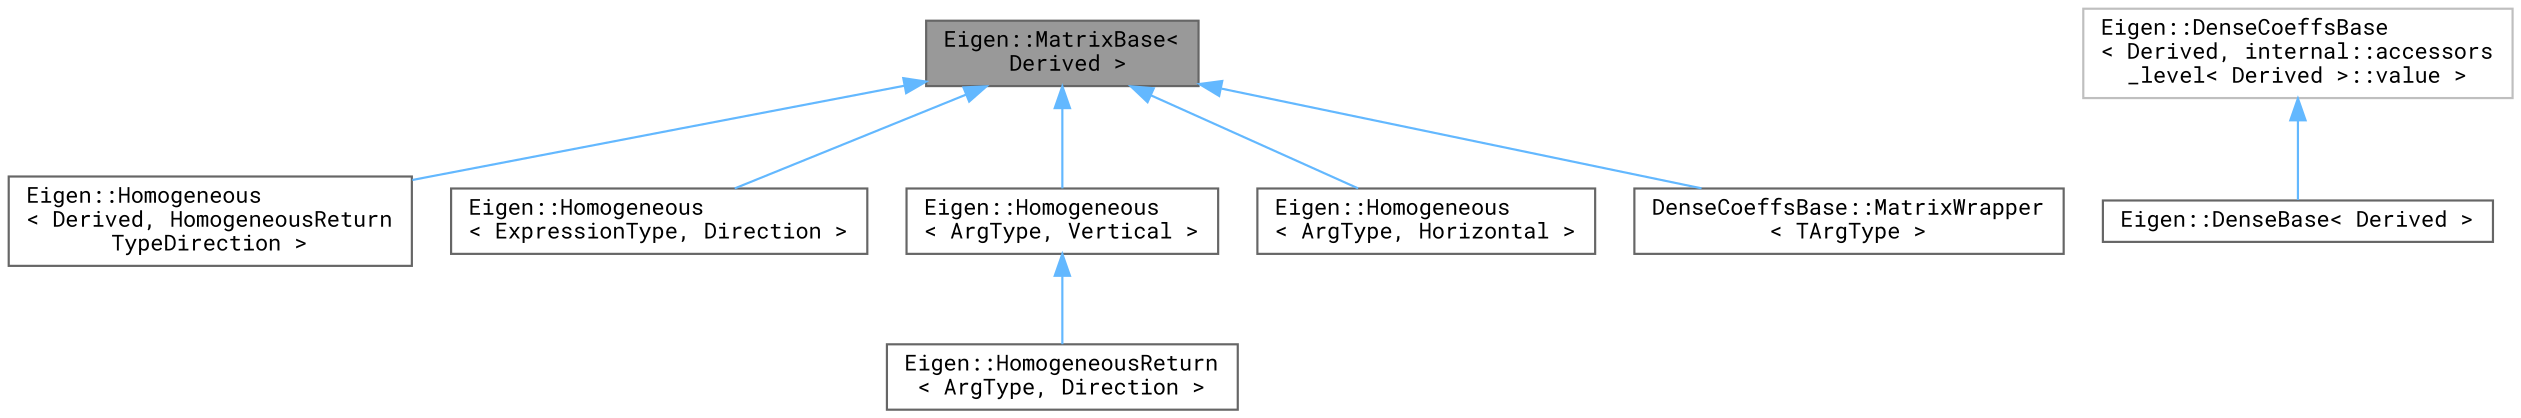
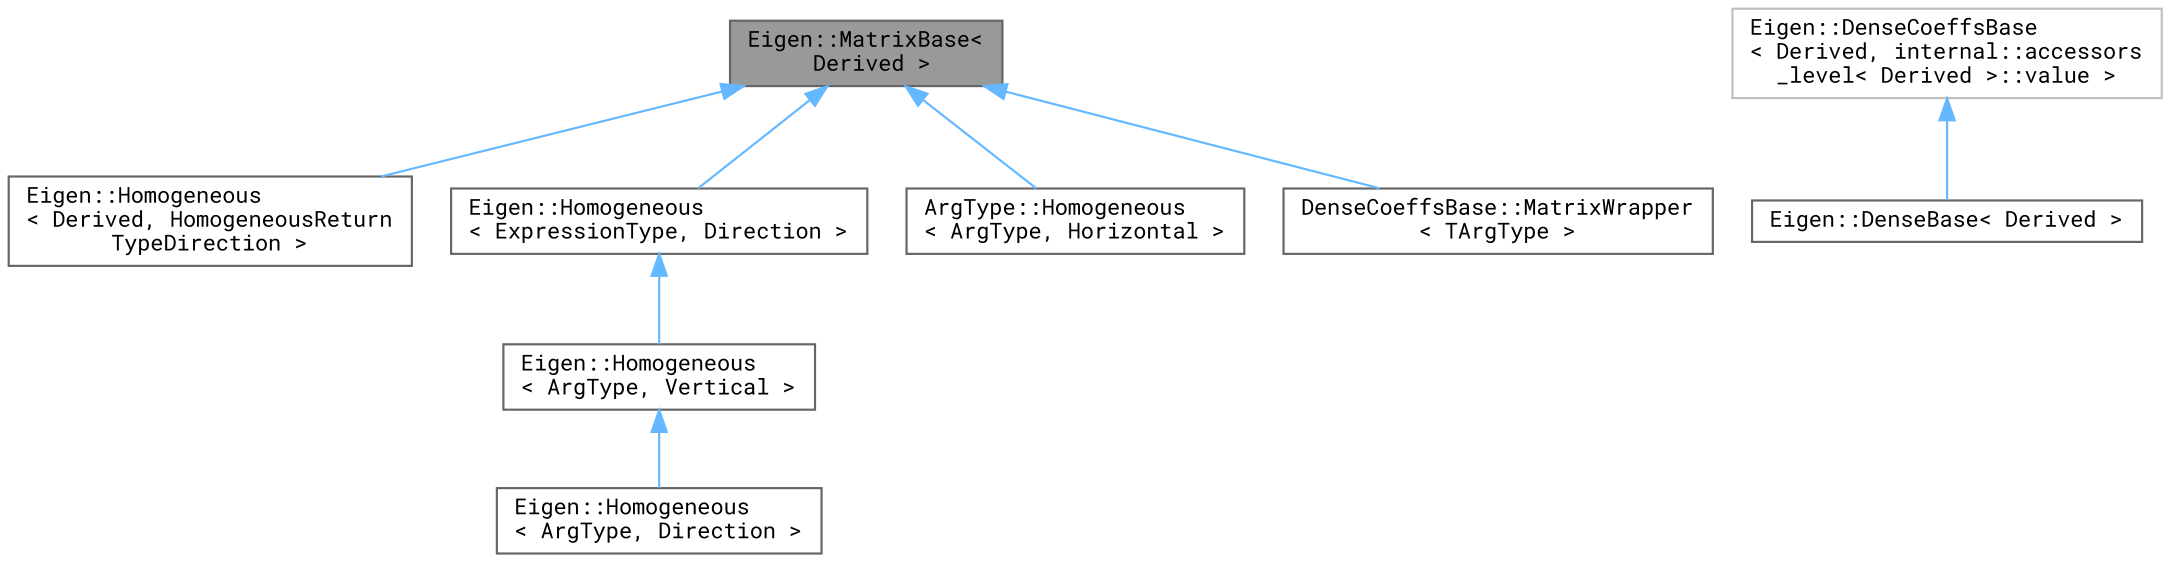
  digraph {
    fontname="Roboto Mono"
    rankdir=TB
    node [color=gray40 fillcolor=white fontname="Roboto Mono" fontsize=10 shape=box style=filled]
    edge [color=steelblue1 dir=back fontname="Roboto Mono" fontsize=10 labelfontname=Helvetica labelfontsize=10 style=solid]
    n1 [fillcolor=grey60 fontcolor=black height=0.2 label="Eigen::MatrixBase\<\l Derived \>" width=0.4]
    n2 [height=0.2 label="Eigen::Homogeneous\l\< Derived, HomogeneousReturn\lTypeDirection \>" width=0.4]
    n3 [height=0.2 label="Eigen::Homogeneous\l\< ExpressionType, Direction \>" width=0.4]
    n4 [height=0.2 label="Eigen::Homogeneous\l\< ArgType, Vertical \>" width=0.4]
-   n5 [height=0.2 label="Eigen::Homogeneous\l\< ArgType, Horizontal \>" width=0.4]
+   n5 [height=0.2 label="ArgType::Homogeneous\l\< ArgType, Horizontal \>" width=0.4]
    n6 [height=0.2 label="DenseCoeffsBase::MatrixWrapper\l\< TArgType \>" width=0.4]
-   n7 [height=0.2 label="Eigen::HomogeneousReturn\l\< ArgType, Direction \>" width=0.4]
+   n7 [height=0.2 label="Eigen::Homogeneous\l\< ArgType, Direction \>" width=0.4]
    n8 [height=0.2 label="Eigen::DenseBase\< Derived \>" width=0.4]
    n9 [color=grey75 height=0.2 label="Eigen::DenseCoeffsBase\l\< Derived, internal::accessors\l_level\< Derived \>::value \>" width=0.4]
    n1 -> n2
    n1 -> n3
-   n1 -> n4
+   n3 -> n4
    n1 -> n5
    n1 -> n6
    n4 -> n7
    n9 -> n8
  }
